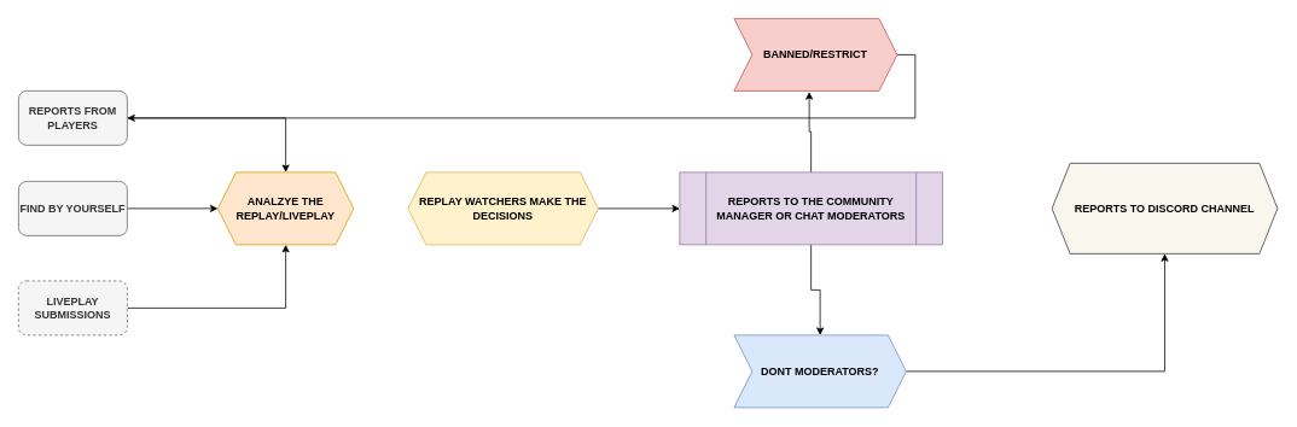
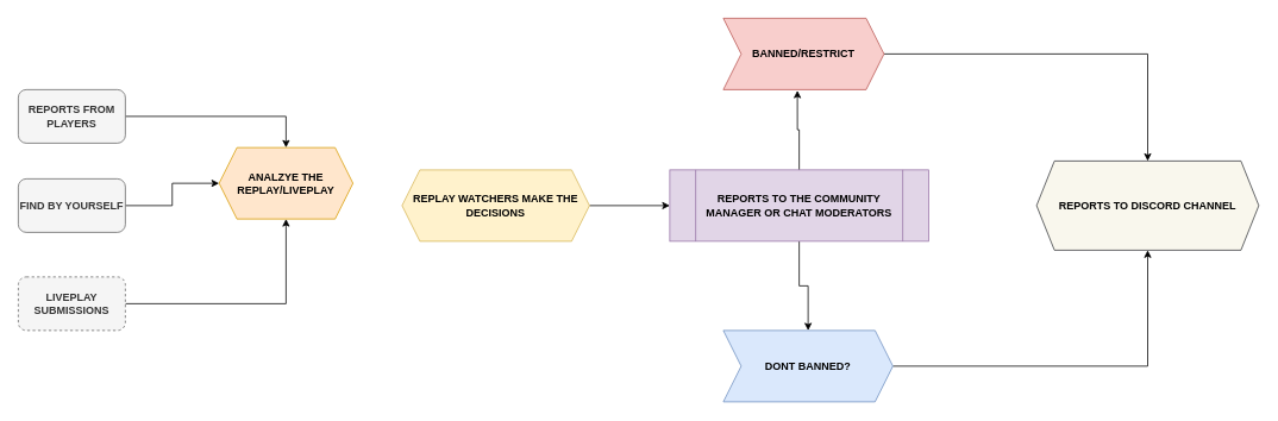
  <mxCell id="0" />
  <mxCell id="1" parent="0" />
  <mxCell id="2" style="edgeStyle=orthogonalEdgeStyle;rounded=0;orthogonalLoop=1;jettySize=auto;html=1;exitX=1;exitY=0.5;exitDx=0;exitDy=0;entryX=0.5;entryY=0;entryDx=0;entryDy=0;fontStyle=1" edge="1" parent="1" source="3" target="8"><mxGeometry relative="1" as="geometry" /></mxCell>
  <mxCell id="3" value="&lt;span&gt;REPORTS FROM PLAYERS&lt;/span&gt;" style="rounded=1;whiteSpace=wrap;html=1;fontStyle=1;fillColor=#f5f5f5;strokeColor=#666666;fontColor=#333333;" vertex="1" parent="1"><mxGeometry x="20" y="100" width="120" height="60" as="geometry" /></mxCell>
  <mxCell id="4" style="edgeStyle=orthogonalEdgeStyle;rounded=0;orthogonalLoop=1;jettySize=auto;html=1;exitX=1;exitY=0.5;exitDx=0;exitDy=0;entryX=0;entryY=0.5;entryDx=0;entryDy=0;fontStyle=1" edge="1" parent="1" source="5" target="8"><mxGeometry relative="1" as="geometry" /></mxCell>
  <mxCell id="5" value="FIND BY YOURSELF" style="rounded=1;whiteSpace=wrap;html=1;fontStyle=1;fillColor=#f5f5f5;strokeColor=#666666;fontColor=#333333;" vertex="1" parent="1"><mxGeometry x="20" y="200" width="120" height="60" as="geometry" /></mxCell>
  <mxCell id="6" style="edgeStyle=orthogonalEdgeStyle;rounded=0;orthogonalLoop=1;jettySize=auto;html=1;exitX=1;exitY=0.5;exitDx=0;exitDy=0;entryX=0.5;entryY=1;entryDx=0;entryDy=0;fontStyle=1" edge="1" parent="1" source="7" target="8"><mxGeometry relative="1" as="geometry" /></mxCell>
  <mxCell id="7" value="LIVEPLAY SUBMISSIONS" style="rounded=1;whiteSpace=wrap;html=1;fontStyle=1;fillColor=#f5f5f5;strokeColor=#666666;fontColor=#333333;dashed=1;" vertex="1" parent="1"><mxGeometry x="20" y="310" width="120" height="60" as="geometry" /></mxCell>
- <mxCell id="8" value="ANALZYE THE REPLAY/LIVEPLAY" style="shape=hexagon;perimeter=hexagonPerimeter2;whiteSpace=wrap;html=1;fixedSize=1;fontStyle=1;fillColor=#ffe6cc;strokeColor=#d79b00;" vertex="1" parent="1"><mxGeometry x="240" y="190" width="150" height="80" as="geometry" /></mxCell>
+ <mxCell id="8" value="ANALZYE THE REPLAY/LIVEPLAY" style="shape=hexagon;perimeter=hexagonPerimeter2;whiteSpace=wrap;html=1;fixedSize=1;fontStyle=1;fillColor=#ffe6cc;strokeColor=#d79b00;" vertex="1" parent="1"><mxGeometry x="245" y="165" width="150" height="80" as="geometry" /></mxCell>
  <mxCell id="9" style="edgeStyle=orthogonalEdgeStyle;rounded=0;orthogonalLoop=1;jettySize=auto;html=1;exitX=1;exitY=0.5;exitDx=0;exitDy=0;entryX=0;entryY=0.5;entryDx=0;entryDy=0;fontStyle=1" edge="1" parent="1" source="10" target="13"><mxGeometry relative="1" as="geometry" /></mxCell>
  <mxCell id="10" value="REPLAY WATCHERS MAKE THE DECISIONS" style="shape=hexagon;perimeter=hexagonPerimeter2;whiteSpace=wrap;html=1;fixedSize=1;fontStyle=1;fillColor=#fff2cc;strokeColor=#d6b656;" vertex="1" parent="1"><mxGeometry x="450" y="190" width="210" height="80" as="geometry" /></mxCell>
  <mxCell id="11" style="edgeStyle=orthogonalEdgeStyle;rounded=0;orthogonalLoop=1;jettySize=auto;html=1;exitX=0.5;exitY=0;exitDx=0;exitDy=0;entryX=0.461;entryY=1.013;entryDx=0;entryDy=0;entryPerimeter=0;fontStyle=1" edge="1" parent="1" source="13" target="15"><mxGeometry relative="1" as="geometry" /></mxCell>
  <mxCell id="12" style="edgeStyle=orthogonalEdgeStyle;rounded=0;orthogonalLoop=1;jettySize=auto;html=1;exitX=0.5;exitY=1;exitDx=0;exitDy=0;entryX=0.5;entryY=0;entryDx=0;entryDy=0;fontStyle=1" edge="1" parent="1" source="13" target="17"><mxGeometry relative="1" as="geometry" /></mxCell>
  <mxCell id="13" value="REPORTS TO THE COMMUNITY MANAGER OR CHAT MODERATORS" style="shape=process;whiteSpace=wrap;html=1;backgroundOutline=1;fontStyle=1;fillColor=#e1d5e7;strokeColor=#9673a6;" vertex="1" parent="1"><mxGeometry x="750" y="190" width="290" height="80" as="geometry" /></mxCell>
- <mxCell id="14" style="edgeStyle=orthogonalEdgeStyle;rounded=0;orthogonalLoop=1;jettySize=auto;html=1;exitX=1;exitY=0.5;exitDx=0;exitDy=0;fontStyle=1;" edge="1" parent="1" source="15" target="3"><mxGeometry relative="1" as="geometry" /></mxCell>
+ <mxCell id="14" style="edgeStyle=orthogonalEdgeStyle;rounded=0;orthogonalLoop=1;jettySize=auto;html=1;exitX=1;exitY=0.5;exitDx=0;exitDy=0;entryX=0.5;entryY=0;entryDx=0;entryDy=0;fontStyle=1" edge="1" parent="1" source="15" target="18"><mxGeometry relative="1" as="geometry" /></mxCell>
  <mxCell id="15" value="BANNED/RESTRICT" style="shape=step;perimeter=stepPerimeter;whiteSpace=wrap;html=1;fixedSize=1;fillColor=#f8cecc;strokeColor=#b85450;fontStyle=1" vertex="1" parent="1"><mxGeometry x="810" y="20" width="180" height="80" as="geometry" /></mxCell>
  <mxCell id="16" style="edgeStyle=orthogonalEdgeStyle;rounded=0;orthogonalLoop=1;jettySize=auto;html=1;exitX=1;exitY=0.5;exitDx=0;exitDy=0;entryX=0.5;entryY=1;entryDx=0;entryDy=0;fontStyle=1" edge="1" parent="1" source="17" target="18"><mxGeometry relative="1" as="geometry" /></mxCell>
- <mxCell id="17" value="DONT MODERATORS?" style="shape=step;perimeter=stepPerimeter;whiteSpace=wrap;html=1;fixedSize=1;fillColor=#dae8fc;strokeColor=#6c8ebf;fontStyle=1" vertex="1" parent="1"><mxGeometry x="810" y="370" width="190" height="80" as="geometry" /></mxCell>
+ <mxCell id="17" value="DONT BANNED?" style="shape=step;perimeter=stepPerimeter;whiteSpace=wrap;html=1;fixedSize=1;fillColor=#dae8fc;strokeColor=#6c8ebf;fontStyle=1" vertex="1" parent="1"><mxGeometry x="810" y="370" width="190" height="80" as="geometry" /></mxCell>
  <mxCell id="18" value="REPORTS TO DISCORD CHANNEL" style="shape=hexagon;perimeter=hexagonPerimeter2;whiteSpace=wrap;html=1;fixedSize=1;fontStyle=1;fillColor=#f9f7ed;strokeColor=#36393d;" vertex="1" parent="1"><mxGeometry x="1161" y="180" width="249" height="100" as="geometry" /></mxCell>
